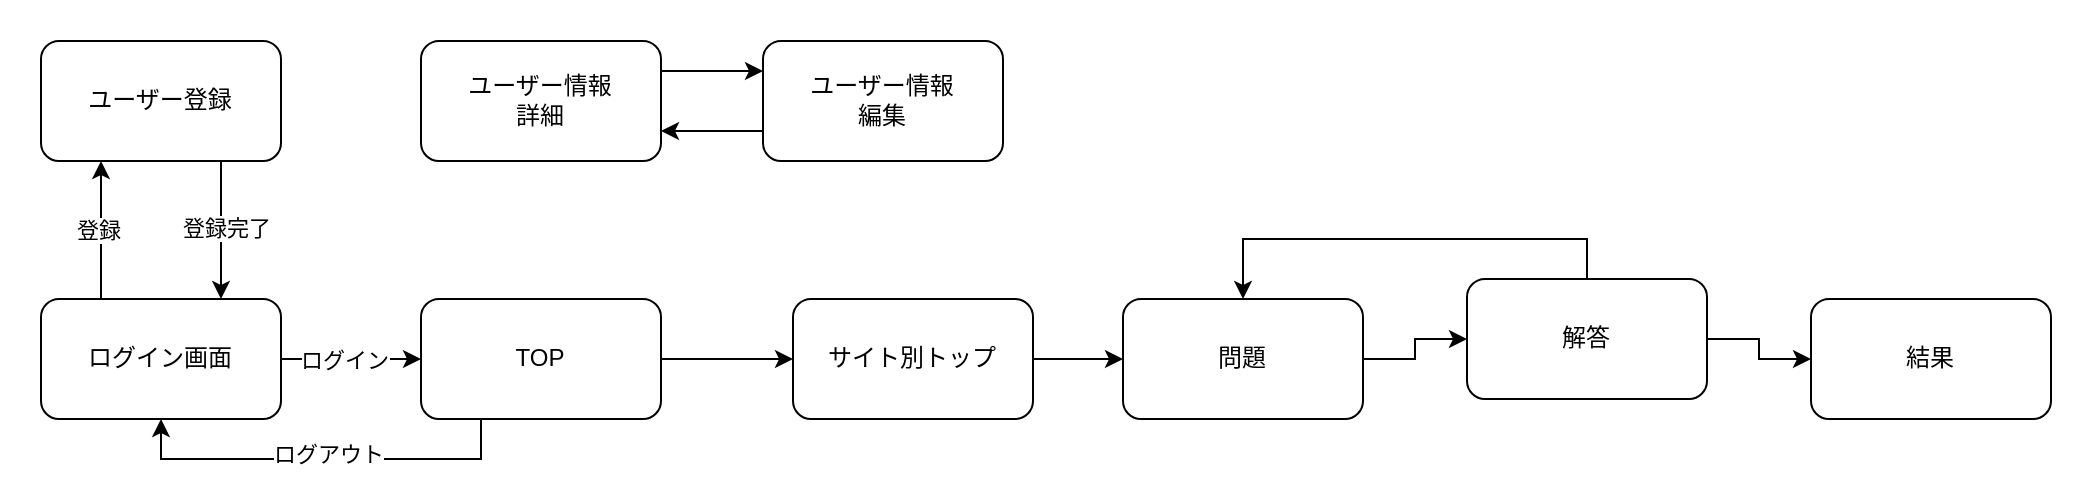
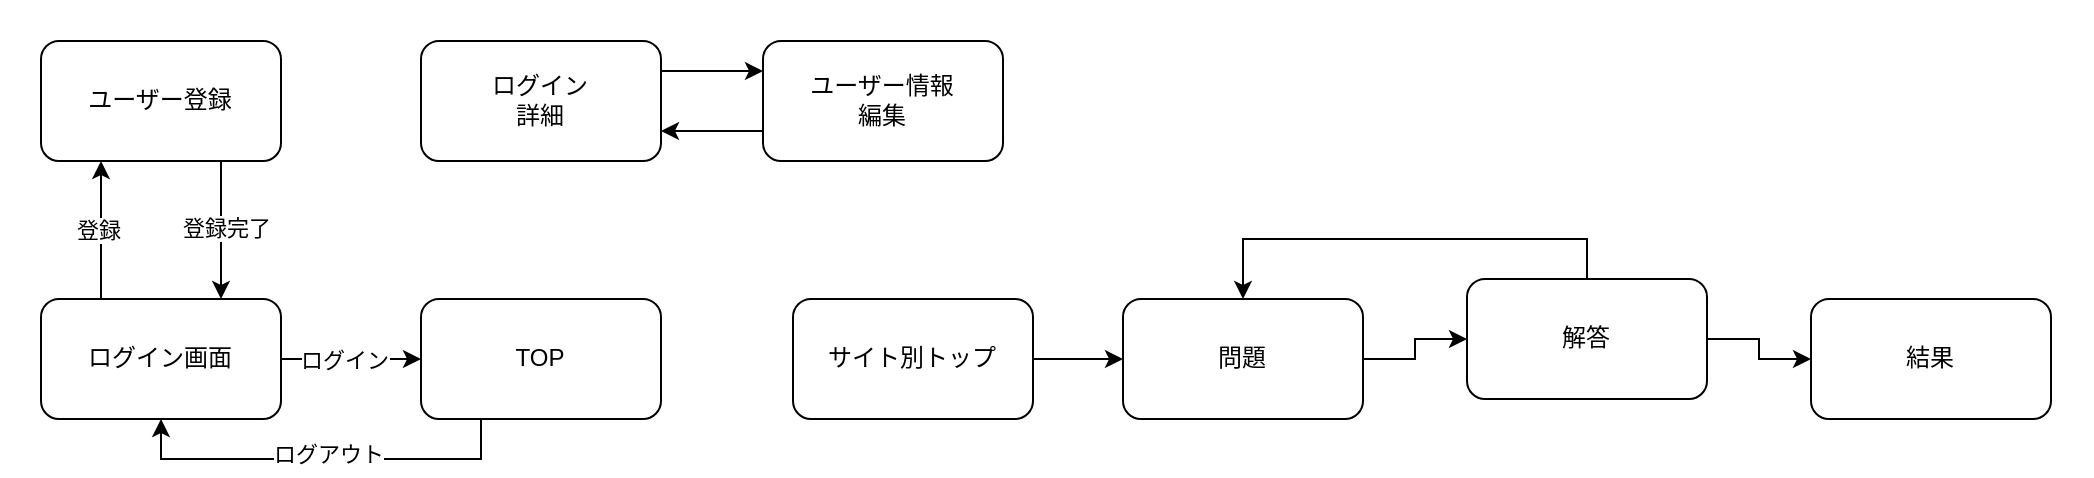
  <mxCell id="0" />
  <mxCell id="1" parent="0" />
  <mxCell id="2" style="edgeStyle=orthogonalEdgeStyle;rounded=0;orthogonalLoop=1;jettySize=auto;html=1;exitX=1;exitY=0.5;exitDx=0;exitDy=0;" edge="1" parent="1" source="6" target="10"><mxGeometry relative="1" as="geometry"><Array as="points"><mxPoint x="171" y="179" /><mxPoint x="171" y="179" /></Array></mxGeometry></mxCell>
  <mxCell id="3" value="ログイン" style="edgeLabel;html=1;align=center;verticalAlign=middle;resizable=0;points=[];" vertex="1" connectable="0" parent="2"><mxGeometry x="-0.114" relative="1" as="geometry"><mxPoint as="offset" /></mxGeometry></mxCell>
  <mxCell id="4" style="edgeStyle=orthogonalEdgeStyle;rounded=0;orthogonalLoop=1;jettySize=auto;html=1;exitX=0.25;exitY=0;exitDx=0;exitDy=0;entryX=0.25;entryY=1;entryDx=0;entryDy=0;" edge="1" parent="1" source="6" target="13"><mxGeometry relative="1" as="geometry" /></mxCell>
  <mxCell id="5" value="登録" style="edgeLabel;html=1;align=center;verticalAlign=middle;resizable=0;points=[];" vertex="1" connectable="0" parent="4"><mxGeometry x="0.024" y="2" relative="1" as="geometry"><mxPoint as="offset" /></mxGeometry></mxCell>
  <mxCell id="6" value="ログイン画面" style="rounded=1;whiteSpace=wrap;html=1;" vertex="1" parent="1"><mxGeometry x="20" y="149" width="120" height="60" as="geometry" /></mxCell>
- <mxCell id="7" style="edgeStyle=orthogonalEdgeStyle;rounded=0;orthogonalLoop=1;jettySize=auto;html=1;exitX=1;exitY=0.5;exitDx=0;exitDy=0;entryX=0;entryY=0.5;entryDx=0;entryDy=0;" edge="1" parent="1" source="10" target="15"><mxGeometry relative="1" as="geometry" /></mxCell>
  <mxCell id="8" style="edgeStyle=orthogonalEdgeStyle;rounded=0;orthogonalLoop=1;jettySize=auto;html=1;exitX=0.25;exitY=1;exitDx=0;exitDy=0;entryX=0.5;entryY=1;entryDx=0;entryDy=0;" edge="1" parent="1" source="10" target="6"><mxGeometry relative="1" as="geometry" /></mxCell>
  <mxCell id="9" value="ログアウト" style="edgeLabel;html=1;align=center;verticalAlign=middle;resizable=0;points=[];" vertex="1" connectable="0" parent="8"><mxGeometry x="-0.035" y="-3" relative="1" as="geometry"><mxPoint as="offset" /></mxGeometry></mxCell>
  <mxCell id="10" value="TOP" style="rounded=1;whiteSpace=wrap;html=1;" vertex="1" parent="1"><mxGeometry x="210" y="149" width="120" height="60" as="geometry" /></mxCell>
  <mxCell id="11" style="edgeStyle=orthogonalEdgeStyle;rounded=0;orthogonalLoop=1;jettySize=auto;html=1;exitX=0.75;exitY=1;exitDx=0;exitDy=0;entryX=0.75;entryY=0;entryDx=0;entryDy=0;" edge="1" parent="1" source="13" target="6"><mxGeometry relative="1" as="geometry" /></mxCell>
  <mxCell id="12" value="登録完了" style="edgeLabel;html=1;align=center;verticalAlign=middle;resizable=0;points=[];" vertex="1" connectable="0" parent="11"><mxGeometry x="-0.053" y="2" relative="1" as="geometry"><mxPoint as="offset" /></mxGeometry></mxCell>
  <mxCell id="13" value="ユーザー登録" style="rounded=1;whiteSpace=wrap;html=1;" vertex="1" parent="1"><mxGeometry x="20" y="20" width="120" height="60" as="geometry" /></mxCell>
  <mxCell id="14" style="edgeStyle=orthogonalEdgeStyle;rounded=0;orthogonalLoop=1;jettySize=auto;html=1;exitX=1;exitY=0.5;exitDx=0;exitDy=0;entryX=0;entryY=0.5;entryDx=0;entryDy=0;" edge="1" parent="1" source="15" target="17"><mxGeometry relative="1" as="geometry" /></mxCell>
  <mxCell id="15" value="サイト別トップ" style="rounded=1;whiteSpace=wrap;html=1;" vertex="1" parent="1"><mxGeometry x="396" y="149" width="120" height="60" as="geometry" /></mxCell>
  <mxCell id="16" style="edgeStyle=orthogonalEdgeStyle;rounded=0;orthogonalLoop=1;jettySize=auto;html=1;exitX=1;exitY=0.5;exitDx=0;exitDy=0;entryX=0;entryY=0.5;entryDx=0;entryDy=0;" edge="1" parent="1" source="17" target="25"><mxGeometry relative="1" as="geometry" /></mxCell>
  <mxCell id="17" value="問題" style="rounded=1;whiteSpace=wrap;html=1;" vertex="1" parent="1"><mxGeometry x="561" y="149" width="120" height="60" as="geometry" /></mxCell>
  <mxCell id="18" value="結果" style="rounded=1;whiteSpace=wrap;html=1;" vertex="1" parent="1"><mxGeometry x="905" y="149" width="120" height="60" as="geometry" /></mxCell>
  <mxCell id="19" style="edgeStyle=orthogonalEdgeStyle;rounded=0;orthogonalLoop=1;jettySize=auto;html=1;exitX=1;exitY=0.25;exitDx=0;exitDy=0;entryX=0;entryY=0.25;entryDx=0;entryDy=0;" edge="1" parent="1" source="20" target="22"><mxGeometry relative="1" as="geometry" /></mxCell>
- <mxCell id="20" value="ユーザー情報&lt;br&gt;詳細" style="rounded=1;whiteSpace=wrap;html=1;" vertex="1" parent="1"><mxGeometry x="210" y="20" width="120" height="60" as="geometry" /></mxCell>
+ <mxCell id="20" value="ログイン&lt;br&gt;詳細" style="rounded=1;whiteSpace=wrap;html=1;" vertex="1" parent="1"><mxGeometry x="210" y="20" width="120" height="60" as="geometry" /></mxCell>
  <mxCell id="21" style="edgeStyle=orthogonalEdgeStyle;rounded=0;orthogonalLoop=1;jettySize=auto;html=1;exitX=0;exitY=0.75;exitDx=0;exitDy=0;entryX=1;entryY=0.75;entryDx=0;entryDy=0;" edge="1" parent="1" source="22" target="20"><mxGeometry relative="1" as="geometry" /></mxCell>
  <mxCell id="22" value="ユーザー情報&lt;br&gt;編集" style="rounded=1;whiteSpace=wrap;html=1;" vertex="1" parent="1"><mxGeometry x="381" y="20" width="120" height="60" as="geometry" /></mxCell>
  <mxCell id="23" style="edgeStyle=orthogonalEdgeStyle;rounded=0;orthogonalLoop=1;jettySize=auto;html=1;exitX=0.5;exitY=0;exitDx=0;exitDy=0;entryX=0.5;entryY=0;entryDx=0;entryDy=0;" edge="1" parent="1" source="25" target="17"><mxGeometry relative="1" as="geometry" /></mxCell>
  <mxCell id="24" style="edgeStyle=orthogonalEdgeStyle;rounded=0;orthogonalLoop=1;jettySize=auto;html=1;exitX=1;exitY=0.5;exitDx=0;exitDy=0;entryX=0;entryY=0.5;entryDx=0;entryDy=0;" edge="1" parent="1" source="25" target="18"><mxGeometry relative="1" as="geometry" /></mxCell>
  <mxCell id="25" value="解答" style="rounded=1;whiteSpace=wrap;html=1;" vertex="1" parent="1"><mxGeometry x="733" y="139" width="120" height="60" as="geometry" /></mxCell>
